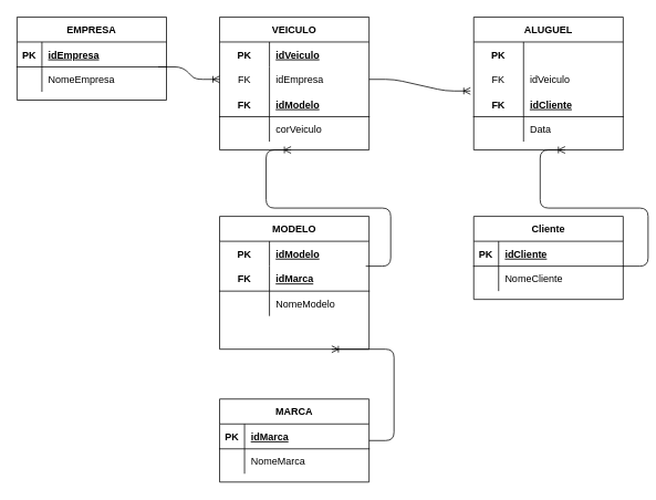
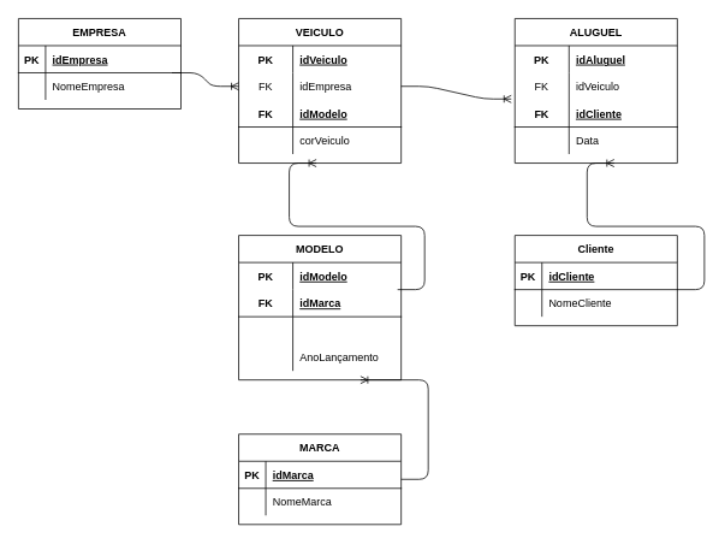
  <mxCell id="0" />
  <mxCell id="1" parent="0" />
  <mxCell id="2" value="EMPRESA" style="shape=table;startSize=30;container=1;collapsible=1;childLayout=tableLayout;fixedRows=1;rowLines=0;fontStyle=1;align=center;resizeLast=1;" vertex="1" parent="1"><mxGeometry x="20" y="20" width="180" height="100" as="geometry" /></mxCell>
  <mxCell id="3" value="" style="shape=partialRectangle;collapsible=0;dropTarget=0;pointerEvents=0;fillColor=none;top=0;left=0;bottom=1;right=0;points=[[0,0.5],[1,0.5]];portConstraint=eastwest;" vertex="1" parent="2"><mxGeometry y="30" width="180" height="30" as="geometry" /></mxCell>
  <mxCell id="4" value="PK" style="shape=partialRectangle;connectable=0;fillColor=none;top=0;left=0;bottom=0;right=0;fontStyle=1;overflow=hidden;" vertex="1" parent="3"><mxGeometry width="30" height="30" as="geometry" /></mxCell>
  <mxCell id="5" value="idEmpresa" style="shape=partialRectangle;connectable=0;fillColor=none;top=0;left=0;bottom=0;right=0;align=left;spacingLeft=6;fontStyle=5;overflow=hidden;" vertex="1" parent="3"><mxGeometry x="30" width="150" height="30" as="geometry" /></mxCell>
  <mxCell id="6" value="" style="shape=partialRectangle;collapsible=0;dropTarget=0;pointerEvents=0;fillColor=none;top=0;left=0;bottom=0;right=0;points=[[0,0.5],[1,0.5]];portConstraint=eastwest;" vertex="1" parent="2"><mxGeometry y="60" width="180" height="30" as="geometry" /></mxCell>
  <mxCell id="7" value="" style="shape=partialRectangle;connectable=0;fillColor=none;top=0;left=0;bottom=0;right=0;editable=1;overflow=hidden;" vertex="1" parent="6"><mxGeometry width="30" height="30" as="geometry" /></mxCell>
  <mxCell id="8" value="NomeEmpresa" style="shape=partialRectangle;connectable=0;fillColor=none;top=0;left=0;bottom=0;right=0;align=left;spacingLeft=6;overflow=hidden;" vertex="1" parent="6"><mxGeometry x="30" width="150" height="30" as="geometry" /></mxCell>
  <mxCell id="9" value="VEICULO" style="shape=table;startSize=30;container=1;collapsible=1;childLayout=tableLayout;fixedRows=1;rowLines=0;fontStyle=1;align=center;resizeLast=1;" vertex="1" parent="1"><mxGeometry x="264" y="20" width="180" height="160" as="geometry" /></mxCell>
  <mxCell id="10" value="" style="shape=partialRectangle;collapsible=0;dropTarget=0;pointerEvents=0;fillColor=none;top=0;left=0;bottom=0;right=0;points=[[0,0.5],[1,0.5]];portConstraint=eastwest;" vertex="1" parent="9"><mxGeometry y="30" width="180" height="30" as="geometry" /></mxCell>
  <mxCell id="11" value="PK" style="shape=partialRectangle;connectable=0;fillColor=none;top=0;left=0;bottom=0;right=0;fontStyle=1;overflow=hidden;" vertex="1" parent="10"><mxGeometry width="60" height="30" as="geometry" /></mxCell>
  <mxCell id="12" value="idVeiculo" style="shape=partialRectangle;connectable=0;fillColor=none;top=0;left=0;bottom=0;right=0;align=left;spacingLeft=6;fontStyle=5;overflow=hidden;" vertex="1" parent="10"><mxGeometry x="60" width="120" height="30" as="geometry" /></mxCell>
  <mxCell id="13" value="" style="shape=partialRectangle;collapsible=0;dropTarget=0;pointerEvents=0;fillColor=none;top=0;left=0;bottom=0;right=0;points=[[0,0.5],[1,0.5]];portConstraint=eastwest;" vertex="1" parent="9"><mxGeometry y="60" width="180" height="30" as="geometry" /></mxCell>
  <mxCell id="14" value="FK" style="shape=partialRectangle;connectable=0;fillColor=none;top=0;left=0;bottom=0;right=0;fontStyle=0;overflow=hidden;" vertex="1" parent="13"><mxGeometry width="60" height="30" as="geometry" /></mxCell>
  <mxCell id="15" value="idEmpresa" style="shape=partialRectangle;connectable=0;fillColor=none;top=0;left=0;bottom=0;right=0;align=left;spacingLeft=6;fontStyle=0;overflow=hidden;" vertex="1" parent="13"><mxGeometry x="60" width="120" height="30" as="geometry" /></mxCell>
  <mxCell id="16" value="" style="shape=partialRectangle;collapsible=0;dropTarget=0;pointerEvents=0;fillColor=none;top=0;left=0;bottom=1;right=0;points=[[0,0.5],[1,0.5]];portConstraint=eastwest;" vertex="1" parent="9"><mxGeometry y="90" width="180" height="30" as="geometry" /></mxCell>
  <mxCell id="17" value="FK" style="shape=partialRectangle;connectable=0;fillColor=none;top=0;left=0;bottom=0;right=0;fontStyle=1;overflow=hidden;" vertex="1" parent="16"><mxGeometry width="60" height="30" as="geometry" /></mxCell>
  <mxCell id="18" value="idModelo" style="shape=partialRectangle;connectable=0;fillColor=none;top=0;left=0;bottom=0;right=0;align=left;spacingLeft=6;fontStyle=5;overflow=hidden;" vertex="1" parent="16"><mxGeometry x="60" width="120" height="30" as="geometry" /></mxCell>
  <mxCell id="19" value="" style="shape=partialRectangle;collapsible=0;dropTarget=0;pointerEvents=0;fillColor=none;top=0;left=0;bottom=0;right=0;points=[[0,0.5],[1,0.5]];portConstraint=eastwest;" vertex="1" parent="9"><mxGeometry y="120" width="180" height="30" as="geometry" /></mxCell>
  <mxCell id="20" value="" style="shape=partialRectangle;connectable=0;fillColor=none;top=0;left=0;bottom=0;right=0;editable=1;overflow=hidden;" vertex="1" parent="19"><mxGeometry width="60" height="30" as="geometry" /></mxCell>
  <mxCell id="21" value="corVeiculo" style="shape=partialRectangle;connectable=0;fillColor=none;top=0;left=0;bottom=0;right=0;align=left;spacingLeft=6;overflow=hidden;" vertex="1" parent="19"><mxGeometry x="60" width="120" height="30" as="geometry" /></mxCell>
  <mxCell id="22" value="ALUGUEL" style="shape=table;startSize=30;container=1;collapsible=1;childLayout=tableLayout;fixedRows=1;rowLines=0;fontStyle=1;align=center;resizeLast=1;" vertex="1" parent="1"><mxGeometry x="570" y="20" width="180" height="160" as="geometry" /></mxCell>
  <mxCell id="23" value="" style="shape=partialRectangle;collapsible=0;dropTarget=0;pointerEvents=0;fillColor=none;top=0;left=0;bottom=0;right=0;points=[[0,0.5],[1,0.5]];portConstraint=eastwest;" vertex="1" parent="22"><mxGeometry y="30" width="180" height="30" as="geometry" /></mxCell>
  <mxCell id="24" value="PK" style="shape=partialRectangle;connectable=0;fillColor=none;top=0;left=0;bottom=0;right=0;fontStyle=1;overflow=hidden;" vertex="1" parent="23"><mxGeometry width="60" height="30" as="geometry" /></mxCell>
+ <mxCell id="25" value="idAluguel" style="shape=partialRectangle;connectable=0;fillColor=none;top=0;left=0;bottom=0;right=0;align=left;spacingLeft=6;fontStyle=5;overflow=hidden;" vertex="1" parent="23"><mxGeometry x="60" width="120" height="30" as="geometry" /></mxCell>
  <mxCell id="26" value="" style="shape=partialRectangle;collapsible=0;dropTarget=0;pointerEvents=0;fillColor=none;top=0;left=0;bottom=0;right=0;points=[[0,0.5],[1,0.5]];portConstraint=eastwest;" vertex="1" parent="22"><mxGeometry y="60" width="180" height="30" as="geometry" /></mxCell>
  <mxCell id="27" value="FK" style="shape=partialRectangle;connectable=0;fillColor=none;top=0;left=0;bottom=0;right=0;fontStyle=0;overflow=hidden;" vertex="1" parent="26"><mxGeometry width="60" height="30" as="geometry" /></mxCell>
  <mxCell id="28" value="idVeiculo" style="shape=partialRectangle;connectable=0;fillColor=none;top=0;left=0;bottom=0;right=0;align=left;spacingLeft=6;fontStyle=0;overflow=hidden;" vertex="1" parent="26"><mxGeometry x="60" width="120" height="30" as="geometry" /></mxCell>
  <mxCell id="29" value="" style="shape=partialRectangle;collapsible=0;dropTarget=0;pointerEvents=0;fillColor=none;top=0;left=0;bottom=1;right=0;points=[[0,0.5],[1,0.5]];portConstraint=eastwest;" vertex="1" parent="22"><mxGeometry y="90" width="180" height="30" as="geometry" /></mxCell>
  <mxCell id="30" value="FK" style="shape=partialRectangle;connectable=0;fillColor=none;top=0;left=0;bottom=0;right=0;fontStyle=1;overflow=hidden;" vertex="1" parent="29"><mxGeometry width="60" height="30" as="geometry" /></mxCell>
  <mxCell id="31" value="idCliente" style="shape=partialRectangle;connectable=0;fillColor=none;top=0;left=0;bottom=0;right=0;align=left;spacingLeft=6;fontStyle=5;overflow=hidden;" vertex="1" parent="29"><mxGeometry x="60" width="120" height="30" as="geometry" /></mxCell>
  <mxCell id="32" value="" style="shape=partialRectangle;collapsible=0;dropTarget=0;pointerEvents=0;fillColor=none;top=0;left=0;bottom=0;right=0;points=[[0,0.5],[1,0.5]];portConstraint=eastwest;" vertex="1" parent="22"><mxGeometry y="120" width="180" height="30" as="geometry" /></mxCell>
  <mxCell id="33" value="" style="shape=partialRectangle;connectable=0;fillColor=none;top=0;left=0;bottom=0;right=0;editable=1;overflow=hidden;" vertex="1" parent="32"><mxGeometry width="60" height="30" as="geometry" /></mxCell>
  <mxCell id="34" value="Data" style="shape=partialRectangle;connectable=0;fillColor=none;top=0;left=0;bottom=0;right=0;align=left;spacingLeft=6;overflow=hidden;" vertex="1" parent="32"><mxGeometry x="60" width="120" height="30" as="geometry" /></mxCell>
  <mxCell id="35" value="MODELO" style="shape=table;startSize=30;container=1;collapsible=1;childLayout=tableLayout;fixedRows=1;rowLines=0;fontStyle=1;align=center;resizeLast=1;" vertex="1" parent="1"><mxGeometry x="264" y="260" width="180" height="160" as="geometry" /></mxCell>
  <mxCell id="36" value="" style="shape=partialRectangle;collapsible=0;dropTarget=0;pointerEvents=0;fillColor=none;top=0;left=0;bottom=0;right=0;points=[[0,0.5],[1,0.5]];portConstraint=eastwest;" vertex="1" parent="35"><mxGeometry y="30" width="180" height="30" as="geometry" /></mxCell>
  <mxCell id="37" value="PK" style="shape=partialRectangle;connectable=0;fillColor=none;top=0;left=0;bottom=0;right=0;fontStyle=1;overflow=hidden;" vertex="1" parent="36"><mxGeometry width="60" height="30" as="geometry" /></mxCell>
  <mxCell id="38" value="idModelo" style="shape=partialRectangle;connectable=0;fillColor=none;top=0;left=0;bottom=0;right=0;align=left;spacingLeft=6;fontStyle=5;overflow=hidden;" vertex="1" parent="36"><mxGeometry x="60" width="120" height="30" as="geometry" /></mxCell>
  <mxCell id="39" value="" style="shape=partialRectangle;collapsible=0;dropTarget=0;pointerEvents=0;fillColor=none;top=0;left=0;bottom=1;right=0;points=[[0,0.5],[1,0.5]];portConstraint=eastwest;" vertex="1" parent="35"><mxGeometry y="60" width="180" height="30" as="geometry" /></mxCell>
  <mxCell id="40" value="FK" style="shape=partialRectangle;connectable=0;fillColor=none;top=0;left=0;bottom=0;right=0;fontStyle=1;overflow=hidden;" vertex="1" parent="39"><mxGeometry width="60" height="30" as="geometry" /></mxCell>
  <mxCell id="41" value="idMarca" style="shape=partialRectangle;connectable=0;fillColor=none;top=0;left=0;bottom=0;right=0;align=left;spacingLeft=6;fontStyle=5;overflow=hidden;" vertex="1" parent="39"><mxGeometry x="60" width="120" height="30" as="geometry" /></mxCell>
  <mxCell id="42" value="" style="shape=partialRectangle;collapsible=0;dropTarget=0;pointerEvents=0;fillColor=none;top=0;left=0;bottom=0;right=0;points=[[0,0.5],[1,0.5]];portConstraint=eastwest;" vertex="1" parent="35"><mxGeometry y="90" width="180" height="30" as="geometry" /></mxCell>
  <mxCell id="43" value="" style="shape=partialRectangle;connectable=0;fillColor=none;top=0;left=0;bottom=0;right=0;editable=1;overflow=hidden;" vertex="1" parent="42"><mxGeometry width="60" height="30" as="geometry" /></mxCell>
- <mxCell id="44" value="NomeModelo" style="shape=partialRectangle;connectable=0;fillColor=none;top=0;left=0;bottom=0;right=0;align=left;spacingLeft=6;overflow=hidden;" vertex="1" parent="42"><mxGeometry x="60" width="120" height="30" as="geometry" /></mxCell>
  <mxCell id="45" value="" style="shape=partialRectangle;collapsible=0;dropTarget=0;pointerEvents=0;fillColor=none;top=0;left=0;bottom=0;right=0;points=[[0,0.5],[1,0.5]];portConstraint=eastwest;" vertex="1" parent="35"><mxGeometry y="120" width="180" height="30" as="geometry" /></mxCell>
  <mxCell id="46" value="" style="shape=partialRectangle;connectable=0;fillColor=none;top=0;left=0;bottom=0;right=0;editable=1;overflow=hidden;" vertex="1" parent="45"><mxGeometry width="60" height="30" as="geometry" /></mxCell>
+ <mxCell id="47" value="AnoLançamento" style="shape=partialRectangle;connectable=0;fillColor=none;top=0;left=0;bottom=0;right=0;align=left;spacingLeft=6;overflow=hidden;" vertex="1" parent="45"><mxGeometry x="60" width="120" height="30" as="geometry" /></mxCell>
  <mxCell id="48" value="Cliente" style="shape=table;startSize=30;container=1;collapsible=1;childLayout=tableLayout;fixedRows=1;rowLines=0;fontStyle=1;align=center;resizeLast=1;" vertex="1" parent="1"><mxGeometry x="570" y="260" width="180" height="100" as="geometry" /></mxCell>
  <mxCell id="49" value="" style="shape=partialRectangle;collapsible=0;dropTarget=0;pointerEvents=0;fillColor=none;top=0;left=0;bottom=1;right=0;points=[[0,0.5],[1,0.5]];portConstraint=eastwest;" vertex="1" parent="48"><mxGeometry y="30" width="180" height="30" as="geometry" /></mxCell>
  <mxCell id="50" value="PK" style="shape=partialRectangle;connectable=0;fillColor=none;top=0;left=0;bottom=0;right=0;fontStyle=1;overflow=hidden;" vertex="1" parent="49"><mxGeometry width="30" height="30" as="geometry" /></mxCell>
  <mxCell id="51" value="idCliente" style="shape=partialRectangle;connectable=0;fillColor=none;top=0;left=0;bottom=0;right=0;align=left;spacingLeft=6;fontStyle=5;overflow=hidden;" vertex="1" parent="49"><mxGeometry x="30" width="150" height="30" as="geometry" /></mxCell>
  <mxCell id="52" value="" style="shape=partialRectangle;collapsible=0;dropTarget=0;pointerEvents=0;fillColor=none;top=0;left=0;bottom=0;right=0;points=[[0,0.5],[1,0.5]];portConstraint=eastwest;" vertex="1" parent="48"><mxGeometry y="60" width="180" height="30" as="geometry" /></mxCell>
  <mxCell id="53" value="" style="shape=partialRectangle;connectable=0;fillColor=none;top=0;left=0;bottom=0;right=0;editable=1;overflow=hidden;" vertex="1" parent="52"><mxGeometry width="30" height="30" as="geometry" /></mxCell>
  <mxCell id="54" value="NomeCliente" style="shape=partialRectangle;connectable=0;fillColor=none;top=0;left=0;bottom=0;right=0;align=left;spacingLeft=6;overflow=hidden;" vertex="1" parent="52"><mxGeometry x="30" width="150" height="30" as="geometry" /></mxCell>
  <mxCell id="55" value="MARCA" style="shape=table;startSize=30;container=1;collapsible=1;childLayout=tableLayout;fixedRows=1;rowLines=0;fontStyle=1;align=center;resizeLast=1;" vertex="1" parent="1"><mxGeometry x="264" y="480" width="180" height="100" as="geometry" /></mxCell>
  <mxCell id="56" value="" style="shape=partialRectangle;collapsible=0;dropTarget=0;pointerEvents=0;fillColor=none;top=0;left=0;bottom=1;right=0;points=[[0,0.5],[1,0.5]];portConstraint=eastwest;" vertex="1" parent="55"><mxGeometry y="30" width="180" height="30" as="geometry" /></mxCell>
  <mxCell id="57" value="PK" style="shape=partialRectangle;connectable=0;fillColor=none;top=0;left=0;bottom=0;right=0;fontStyle=1;overflow=hidden;" vertex="1" parent="56"><mxGeometry width="30" height="30" as="geometry" /></mxCell>
  <mxCell id="58" value="idMarca" style="shape=partialRectangle;connectable=0;fillColor=none;top=0;left=0;bottom=0;right=0;align=left;spacingLeft=6;fontStyle=5;overflow=hidden;" vertex="1" parent="56"><mxGeometry x="30" width="150" height="30" as="geometry" /></mxCell>
  <mxCell id="59" value="" style="shape=partialRectangle;collapsible=0;dropTarget=0;pointerEvents=0;fillColor=none;top=0;left=0;bottom=0;right=0;points=[[0,0.5],[1,0.5]];portConstraint=eastwest;" vertex="1" parent="55"><mxGeometry y="60" width="180" height="30" as="geometry" /></mxCell>
  <mxCell id="60" value="" style="shape=partialRectangle;connectable=0;fillColor=none;top=0;left=0;bottom=0;right=0;editable=1;overflow=hidden;" vertex="1" parent="59"><mxGeometry width="30" height="30" as="geometry" /></mxCell>
  <mxCell id="61" value="NomeMarca" style="shape=partialRectangle;connectable=0;fillColor=none;top=0;left=0;bottom=0;right=0;align=left;spacingLeft=6;overflow=hidden;" vertex="1" parent="59"><mxGeometry x="30" width="150" height="30" as="geometry" /></mxCell>
  <mxCell id="62" value="" style="edgeStyle=entityRelationEdgeStyle;fontSize=12;html=1;endArrow=ERoneToMany;entryX=0;entryY=0.5;entryDx=0;entryDy=0;" edge="1" parent="1" target="13"><mxGeometry width="100" height="100" relative="1" as="geometry"><mxPoint x="190" y="80" as="sourcePoint" /><mxPoint x="290" y="-20" as="targetPoint" /></mxGeometry></mxCell>
  <mxCell id="63" value="" style="edgeStyle=entityRelationEdgeStyle;fontSize=12;html=1;endArrow=ERoneToMany;exitX=1;exitY=0.5;exitDx=0;exitDy=0;entryX=-0.022;entryY=-0.033;entryDx=0;entryDy=0;entryPerimeter=0;" edge="1" parent="1" source="13" target="29"><mxGeometry width="100" height="100" relative="1" as="geometry"><mxPoint x="430" y="110" as="sourcePoint" /><mxPoint x="550" y="110" as="targetPoint" /></mxGeometry></mxCell>
  <mxCell id="64" value="" style="edgeStyle=entityRelationEdgeStyle;fontSize=12;html=1;endArrow=ERoneToMany;" edge="1" parent="1"><mxGeometry width="100" height="100" relative="1" as="geometry"><mxPoint x="750" y="320" as="sourcePoint" /><mxPoint x="680" y="180" as="targetPoint" /></mxGeometry></mxCell>
  <mxCell id="65" value="" style="edgeStyle=entityRelationEdgeStyle;fontSize=12;html=1;endArrow=ERoneToMany;entryX=1.028;entryY=0.067;entryDx=0;entryDy=0;entryPerimeter=0;" edge="1" parent="1"><mxGeometry width="100" height="100" relative="1" as="geometry"><mxPoint x="440" y="320" as="sourcePoint" /><mxPoint x="350" y="180" as="targetPoint" /></mxGeometry></mxCell>
  <mxCell id="66" value="" style="edgeStyle=entityRelationEdgeStyle;fontSize=12;html=1;endArrow=ERoneToMany;entryX=0.75;entryY=1;entryDx=0;entryDy=0;" edge="1" parent="1" target="35"><mxGeometry width="100" height="100" relative="1" as="geometry"><mxPoint x="444" y="530" as="sourcePoint" /><mxPoint x="380" y="430" as="targetPoint" /></mxGeometry></mxCell>
